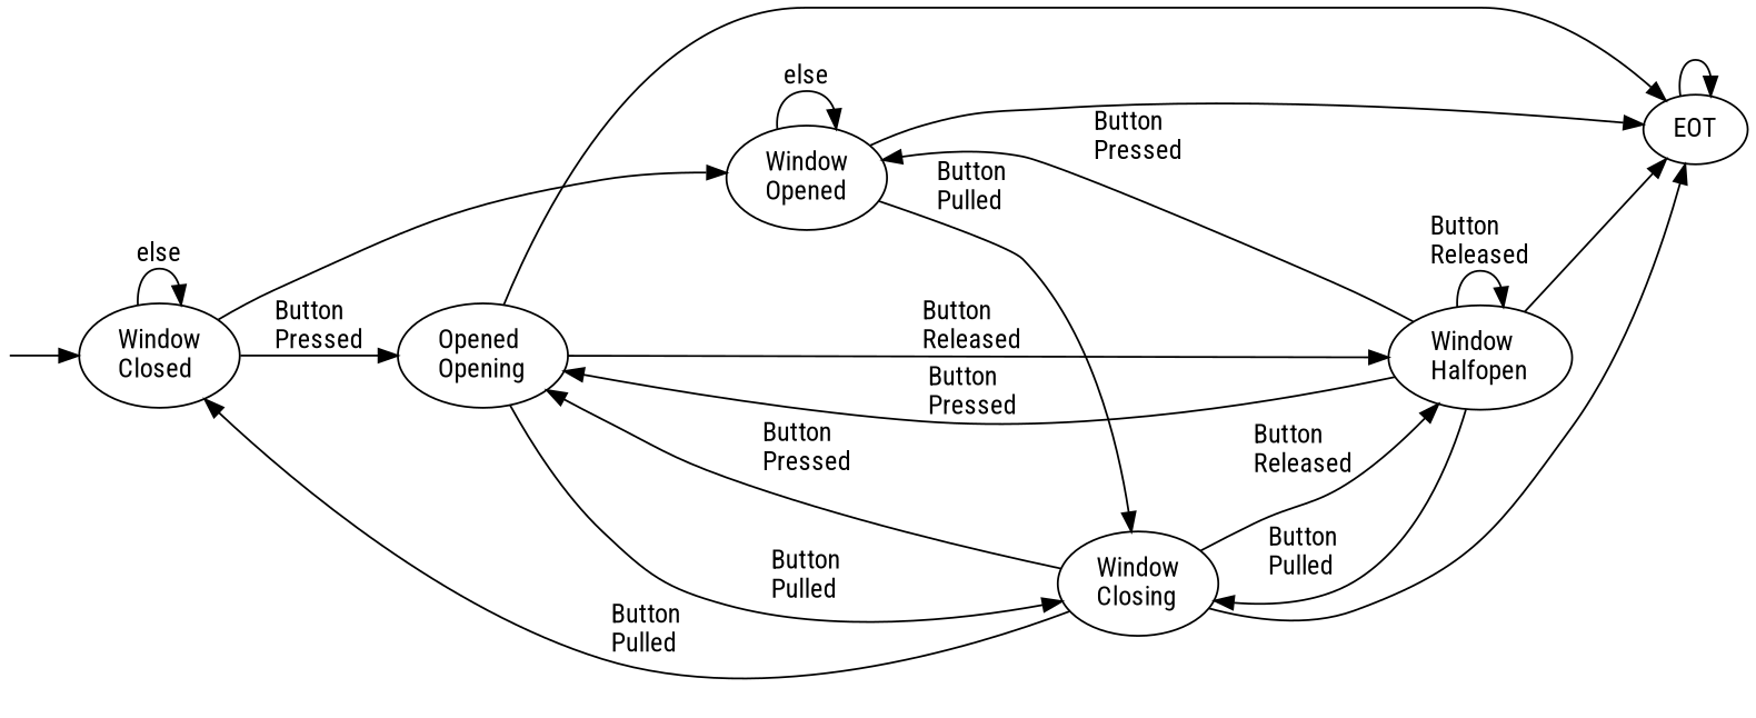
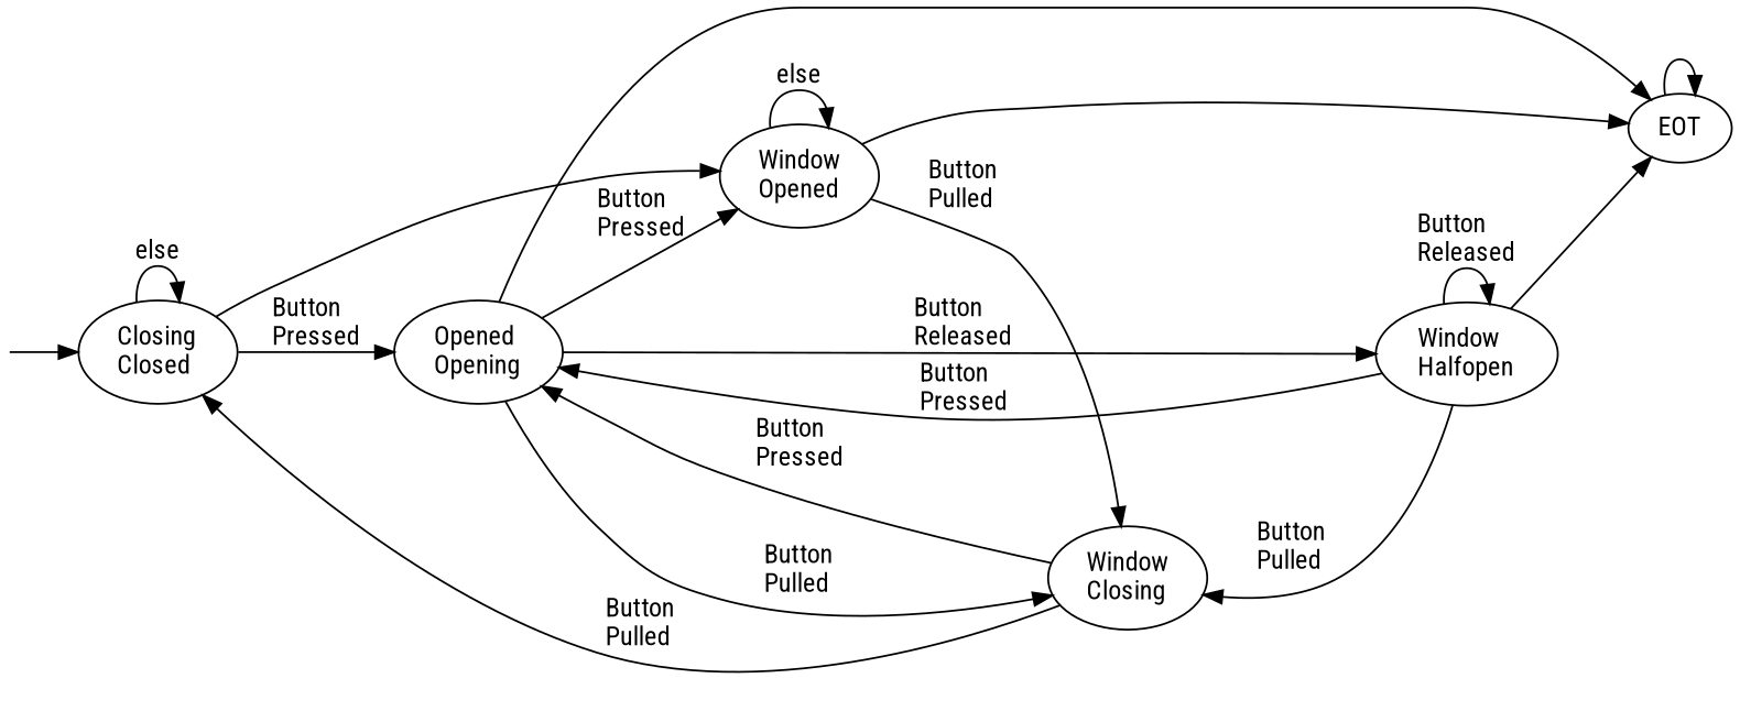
  digraph {
    fontname="Roboto Condensed"
    rankdir=LR
    node [fontname="Roboto Condensed"]
    edge [fontname="Roboto Condensed"]
    Reset [height=0 shape=point style=invis width=0]
-   n2 [label="Window\lClosed\l"]
+   n2 [label="Closing\lClosed\l"]
    n3 [label="Opened\lOpening\l"]
    n4 [label="Window\lOpened\l"]
    n5 [label="Window\lHalfopen\l"]
    n6 [label="Window\lClosing\l"]
    EOT
    Reset -> n2
    n2 -> n2 [label=else]
    n2 -> n3 [label="Button\lPressed\l"]
    n2 -> n4
-   n5 -> n4 [label="Button\lPressed\l"]
+   n3 -> n4 [label="Button\lPressed\l"]
    n3 -> n5 [label="Button\lReleased\l"]
    n3 -> n6 [label="Button\lPulled\l"]
    n3 -> EOT
    n4 -> n4 [label=else]
    n4 -> n6 [label="Button\lPulled\l"]
    n4 -> EOT
    n5 -> n3 [label="Button\lPressed\l"]
    n5 -> n5 [label="Button\lReleased\l"]
    n5 -> n6 [label="Button\lPulled\l"]
    n5 -> EOT
    n6 -> n2 [label="Button\lPulled\l"]
    n6 -> n3 [label="Button\lPressed\l"]
-   n6 -> n5 [label="Button\lReleased\l"]
-   n6 -> EOT
    EOT -> EOT
  }
